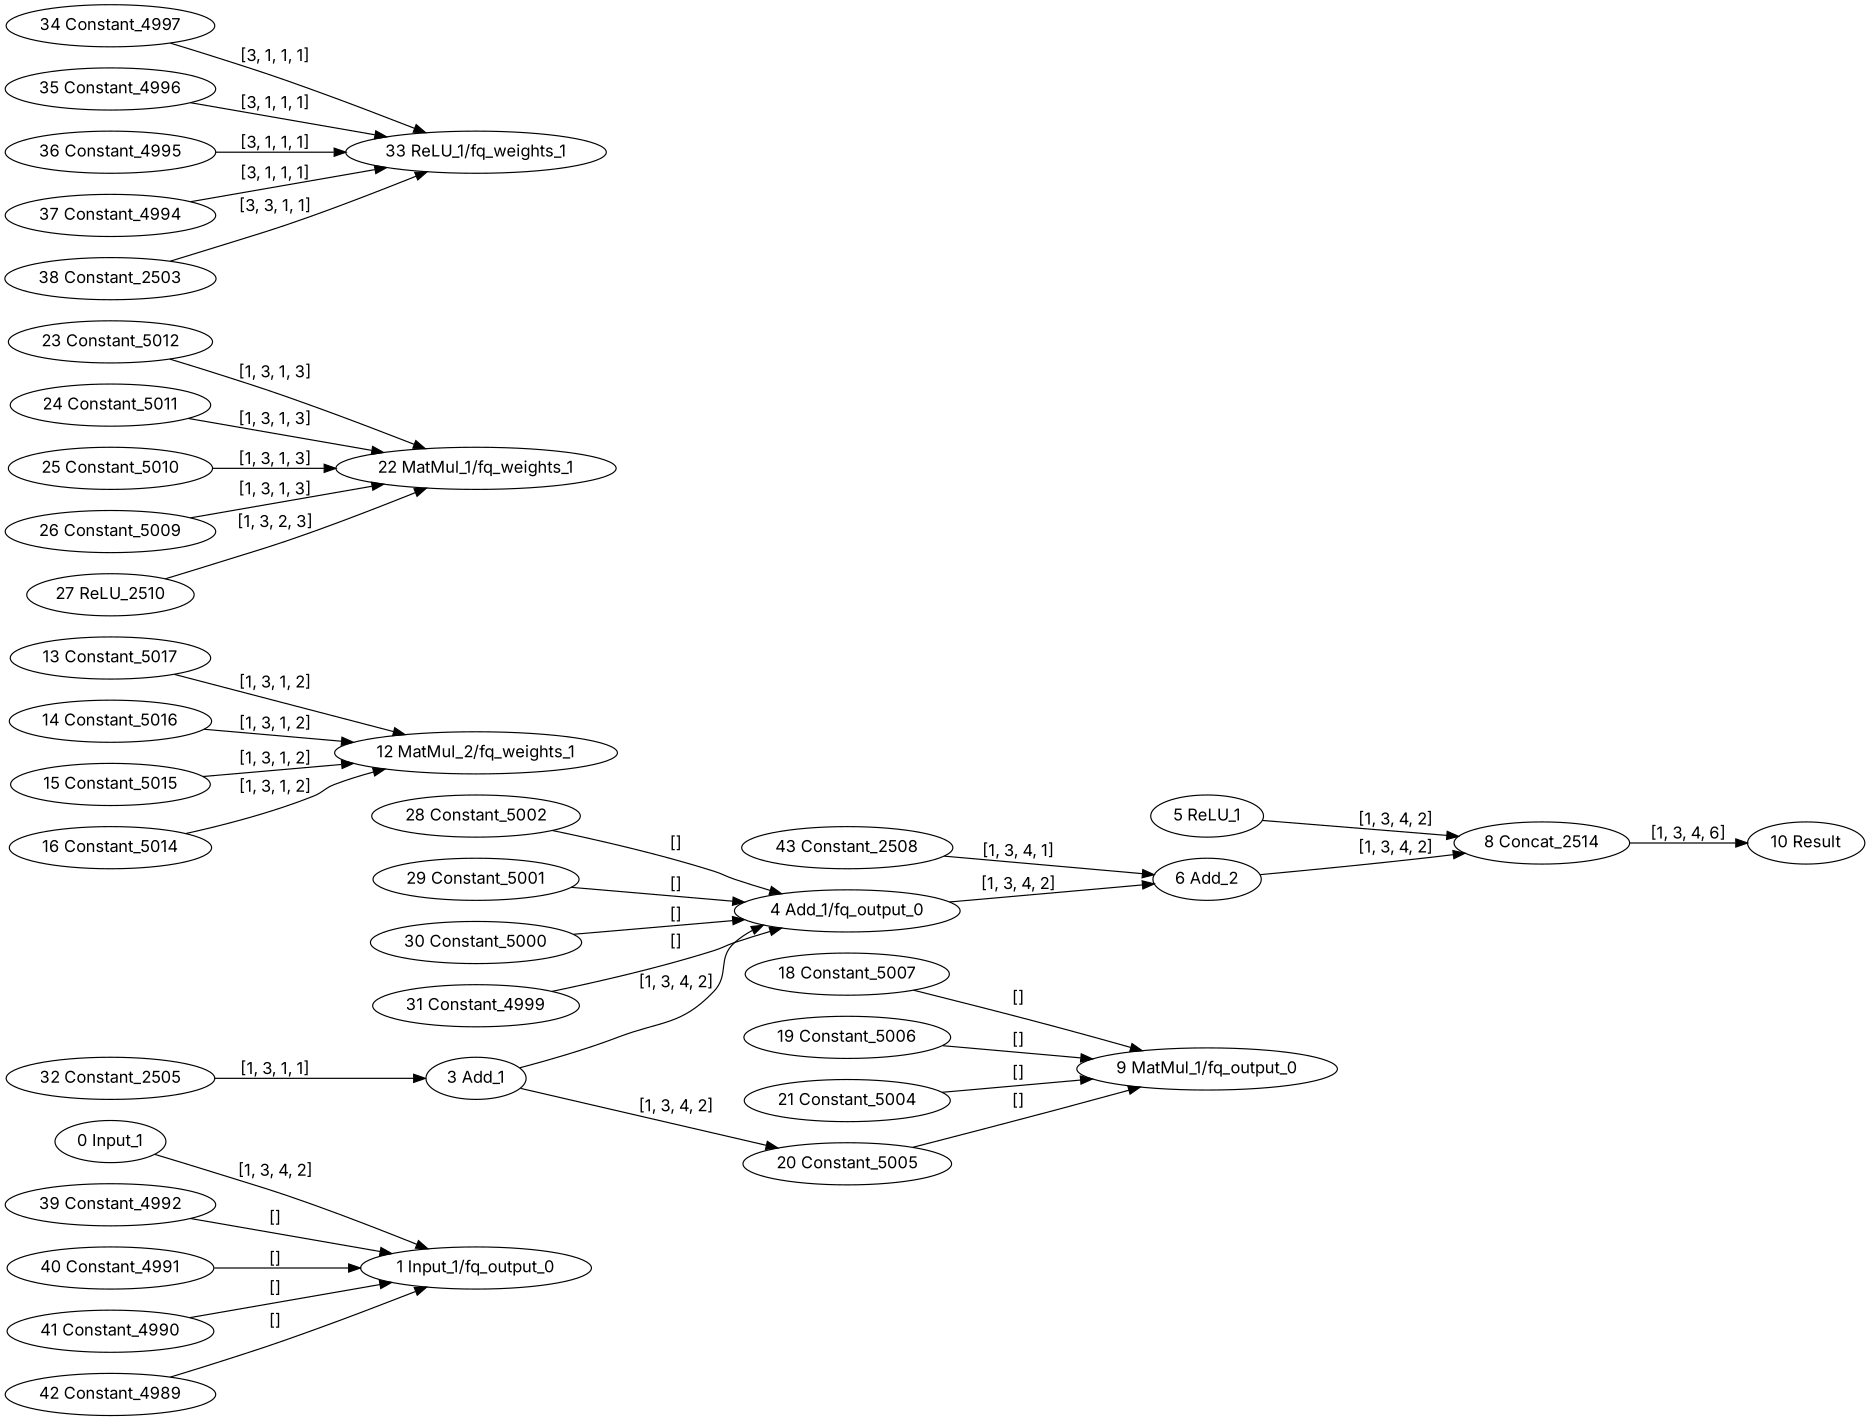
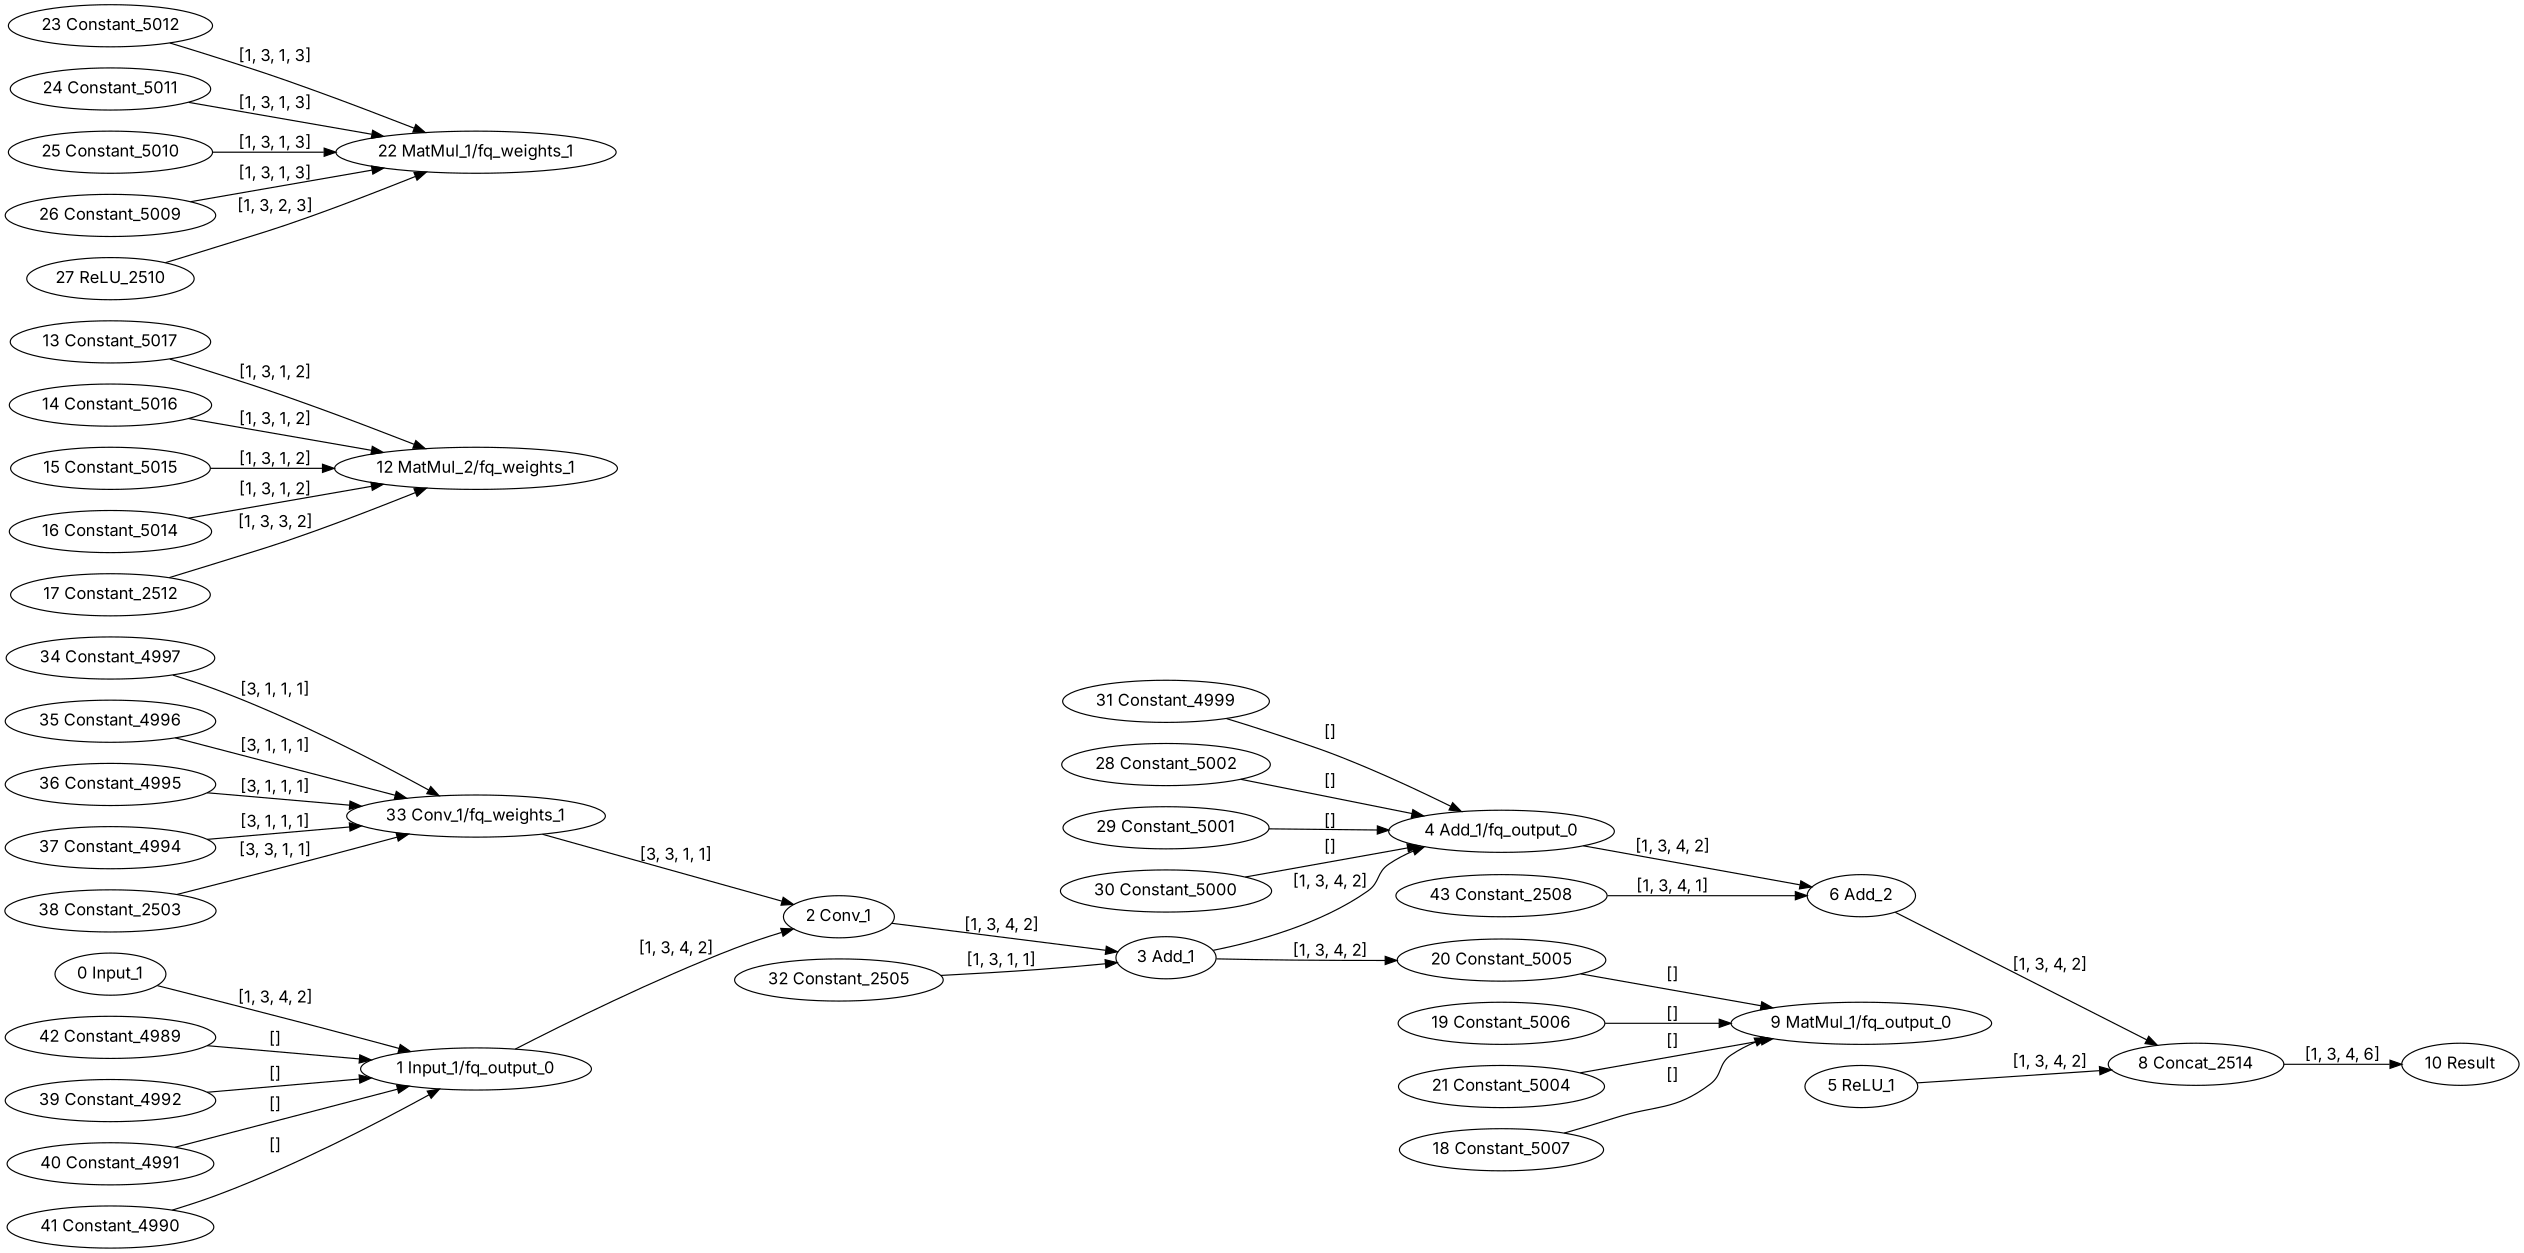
  strict digraph {
    fontname=Inter
    rankdir=LR
    node [fontname=Inter type=Constant]
    edge [fontname=Inter style=solid]
    "0 Input_1" [type=Parameter]
    "1 Input_1/fq_output_0" [type=FakeQuantize]
+   "2 Conv_1" [type=Convolution]
    "3 Add_1" [type=Add]
    "4 Add_1/fq_output_0" [type=FakeQuantize]
    "20 Constant_5005"
    "6 Add_2" [type=Add]
    "5 ReLU_1" [type=Relu]
    "8 Concat_2514" [type=Concat]
    "10 Result" [type=Result]
    "9 MatMul_1/fq_output_0" [type=FakeQuantize]
    "12 MatMul_2/fq_weights_1" [type=FakeQuantize]
    "13 Constant_5017"
    "14 Constant_5016"
    "15 Constant_5015"
    "16 Constant_5014"
+   "17 Constant_2512"
    "18 Constant_5007"
    "19 Constant_5006"
    "21 Constant_5004"
    "22 MatMul_1/fq_weights_1" [type=FakeQuantize]
    "23 Constant_5012"
    "24 Constant_5011"
    "25 Constant_5010"
    "26 Constant_5009"
    n26 [label="27 ReLU_2510"]
    "28 Constant_5002"
    "29 Constant_5001"
    "30 Constant_5000"
    "31 Constant_4999"
    "32 Constant_2505"
-   "33 Conv_1/fq_weights_1" [type=FakeQuantize label="33 ReLU_1/fq_weights_1"]
+   "33 Conv_1/fq_weights_1" [type=FakeQuantize]
    "34 Constant_4997"
    "35 Constant_4996"
    "36 Constant_4995"
    "37 Constant_4994"
    "38 Constant_2503"
    "39 Constant_4992"
    "40 Constant_4991"
    "41 Constant_4990"
    "42 Constant_4989"
    "43 Constant_2508"
    "0 Input_1" -> "1 Input_1/fq_output_0" [label="[1, 3, 4, 2]"]
+   "1 Input_1/fq_output_0" -> "2 Conv_1" [label="[1, 3, 4, 2]"]
+   "2 Conv_1" -> "3 Add_1" [label="[1, 3, 4, 2]"]
    "3 Add_1" -> "4 Add_1/fq_output_0" [label="[1, 3, 4, 2]"]
    "3 Add_1" -> "20 Constant_5005" [label="[1, 3, 4, 2]"]
    "4 Add_1/fq_output_0" -> "6 Add_2" [label="[1, 3, 4, 2]"]
    "20 Constant_5005" -> "9 MatMul_1/fq_output_0" [label="[]"]
    "6 Add_2" -> "8 Concat_2514" [label="[1, 3, 4, 2]"]
    "5 ReLU_1" -> "8 Concat_2514" [label="[1, 3, 4, 2]"]
    "8 Concat_2514" -> "10 Result" [label="[1, 3, 4, 6]"]
    "13 Constant_5017" -> "12 MatMul_2/fq_weights_1" [label="[1, 3, 1, 2]"]
    "14 Constant_5016" -> "12 MatMul_2/fq_weights_1" [label="[1, 3, 1, 2]"]
    "15 Constant_5015" -> "12 MatMul_2/fq_weights_1" [label="[1, 3, 1, 2]"]
    "16 Constant_5014" -> "12 MatMul_2/fq_weights_1" [label="[1, 3, 1, 2]"]
+   "17 Constant_2512" -> "12 MatMul_2/fq_weights_1" [label="[1, 3, 3, 2]"]
    "18 Constant_5007" -> "9 MatMul_1/fq_output_0" [label="[]"]
    "19 Constant_5006" -> "9 MatMul_1/fq_output_0" [label="[]"]
    "21 Constant_5004" -> "9 MatMul_1/fq_output_0" [label="[]"]
    "23 Constant_5012" -> "22 MatMul_1/fq_weights_1" [label="[1, 3, 1, 3]"]
    "24 Constant_5011" -> "22 MatMul_1/fq_weights_1" [label="[1, 3, 1, 3]"]
    "25 Constant_5010" -> "22 MatMul_1/fq_weights_1" [label="[1, 3, 1, 3]"]
    "26 Constant_5009" -> "22 MatMul_1/fq_weights_1" [label="[1, 3, 1, 3]"]
    n26 -> "22 MatMul_1/fq_weights_1" [label="[1, 3, 2, 3]"]
    "28 Constant_5002" -> "4 Add_1/fq_output_0" [label="[]"]
    "29 Constant_5001" -> "4 Add_1/fq_output_0" [label="[]"]
    "30 Constant_5000" -> "4 Add_1/fq_output_0" [label="[]"]
    "31 Constant_4999" -> "4 Add_1/fq_output_0" [label="[]"]
    "32 Constant_2505" -> "3 Add_1" [label="[1, 3, 1, 1]"]
+   "33 Conv_1/fq_weights_1" -> "2 Conv_1" [label="[3, 3, 1, 1]"]
    "34 Constant_4997" -> "33 Conv_1/fq_weights_1" [label="[3, 1, 1, 1]"]
    "35 Constant_4996" -> "33 Conv_1/fq_weights_1" [label="[3, 1, 1, 1]"]
    "36 Constant_4995" -> "33 Conv_1/fq_weights_1" [label="[3, 1, 1, 1]"]
    "37 Constant_4994" -> "33 Conv_1/fq_weights_1" [label="[3, 1, 1, 1]"]
    "38 Constant_2503" -> "33 Conv_1/fq_weights_1" [label="[3, 3, 1, 1]"]
    "39 Constant_4992" -> "1 Input_1/fq_output_0" [label="[]"]
    "40 Constant_4991" -> "1 Input_1/fq_output_0" [label="[]"]
    "41 Constant_4990" -> "1 Input_1/fq_output_0" [label="[]"]
    "42 Constant_4989" -> "1 Input_1/fq_output_0" [label="[]"]
    "43 Constant_2508" -> "6 Add_2" [label="[1, 3, 4, 1]"]
  }
